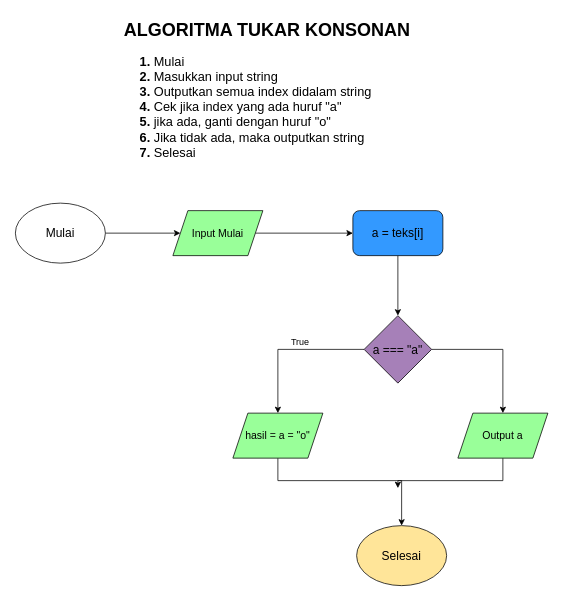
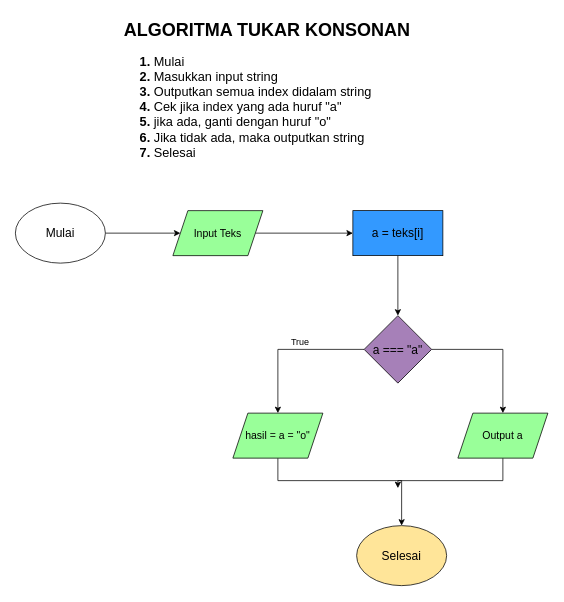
  <mxCell id="0" />
  <mxCell id="1" parent="0" />
  <mxCell id="2" value="&lt;h1 style=&quot;text-align: center;&quot;&gt;&lt;span style=&quot;background-color: initial;&quot;&gt;ALGORITMA TUKAR KONSONAN&lt;/span&gt;&lt;/h1&gt;&lt;h1 style=&quot;font-size: 17px;&quot;&gt;&lt;ol&gt;&lt;li&gt;&lt;span style=&quot;font-weight: 400;&quot;&gt;Mulai&lt;/span&gt;&lt;/li&gt;&lt;li&gt;&lt;span style=&quot;font-weight: 400;&quot;&gt;Masukkan input string&lt;/span&gt;&lt;/li&gt;&lt;li&gt;&lt;span style=&quot;font-weight: 400;&quot;&gt;Outputkan semua index didalam string&lt;/span&gt;&lt;/li&gt;&lt;li&gt;&lt;span style=&quot;font-weight: 400;&quot;&gt;Cek jika index yang ada huruf &quot;a&quot;&lt;/span&gt;&lt;/li&gt;&lt;li&gt;&lt;span style=&quot;font-weight: 400;&quot;&gt;jika ada, ganti dengan huruf &quot;o&quot;&lt;/span&gt;&lt;/li&gt;&lt;li&gt;&lt;span style=&quot;font-weight: 400;&quot;&gt;Jika tidak ada, maka outputkan string&lt;/span&gt;&lt;/li&gt;&lt;li&gt;&lt;span style=&quot;font-weight: 400;&quot;&gt;Selesai&lt;/span&gt;&lt;/li&gt;&lt;/ol&gt;&lt;/h1&gt;" style="text;html=1;strokeColor=none;fillColor=none;spacing=5;spacingTop=-20;whiteSpace=wrap;overflow=hidden;rounded=0;" parent="1" vertex="1"><mxGeometry x="160" y="20" width="551" height="210" as="geometry" /></mxCell>
  <mxCell id="3" style="edgeStyle=orthogonalEdgeStyle;rounded=0;orthogonalLoop=1;jettySize=auto;html=1;exitX=1;exitY=0.5;exitDx=0;exitDy=0;entryX=0;entryY=0.5;entryDx=0;entryDy=0;" edge="1" parent="1" source="4" target="6"><mxGeometry relative="1" as="geometry" /></mxCell>
  <mxCell id="4" value="&lt;font size=&quot;3&quot;&gt;Mulai&lt;/font&gt;" style="ellipse;whiteSpace=wrap;html=1;fillColor=#ffffff;" vertex="1" parent="1"><mxGeometry x="20" y="270" width="120" height="80" as="geometry" /></mxCell>
  <mxCell id="5" style="edgeStyle=orthogonalEdgeStyle;rounded=0;orthogonalLoop=1;jettySize=auto;html=1;exitX=1;exitY=0.5;exitDx=0;exitDy=0;entryX=0;entryY=0.5;entryDx=0;entryDy=0;" edge="1" parent="1" source="6" target="8"><mxGeometry relative="1" as="geometry" /></mxCell>
- <mxCell id="6" value="&lt;font style=&quot;font-size: 14px;&quot;&gt;Input Mulai&lt;/font&gt;" style="shape=parallelogram;perimeter=parallelogramPerimeter;whiteSpace=wrap;html=1;fixedSize=1;fillColor=#99FF99;" vertex="1" parent="1"><mxGeometry x="230" y="280" width="120" height="60" as="geometry" /></mxCell>
+ <mxCell id="6" value="&lt;font style=&quot;font-size: 14px;&quot;&gt;Input Teks&lt;/font&gt;" style="shape=parallelogram;perimeter=parallelogramPerimeter;whiteSpace=wrap;html=1;fixedSize=1;fillColor=#99FF99;" vertex="1" parent="1"><mxGeometry x="230" y="280" width="120" height="60" as="geometry" /></mxCell>
  <mxCell id="7" style="edgeStyle=orthogonalEdgeStyle;rounded=0;orthogonalLoop=1;jettySize=auto;html=1;exitX=0.5;exitY=1;exitDx=0;exitDy=0;entryX=0.5;entryY=0;entryDx=0;entryDy=0;" edge="1" parent="1" source="8" target="11"><mxGeometry relative="1" as="geometry" /></mxCell>
- <mxCell id="8" value="&lt;font size=&quot;3&quot;&gt;a = teks[i]&lt;/font&gt;" style="whiteSpace=wrap;html=1;fillColor=#3399FF;rounded=1;" vertex="1" parent="1"><mxGeometry x="470" y="280" width="120" height="60" as="geometry" /></mxCell>
+ <mxCell id="8" value="&lt;font size=&quot;3&quot;&gt;a = teks[i]&lt;/font&gt;" style="rounded=0;whiteSpace=wrap;html=1;fillColor=#3399FF;" vertex="1" parent="1"><mxGeometry x="470" y="280" width="120" height="60" as="geometry" /></mxCell>
  <mxCell id="9" style="edgeStyle=orthogonalEdgeStyle;rounded=0;orthogonalLoop=1;jettySize=auto;html=1;exitX=1;exitY=0.5;exitDx=0;exitDy=0;entryX=0.5;entryY=0;entryDx=0;entryDy=0;" edge="1" parent="1" source="11" target="15"><mxGeometry relative="1" as="geometry" /></mxCell>
  <mxCell id="10" style="edgeStyle=orthogonalEdgeStyle;rounded=0;orthogonalLoop=1;jettySize=auto;html=1;exitX=0;exitY=0.5;exitDx=0;exitDy=0;entryX=0.5;entryY=0;entryDx=0;entryDy=0;" edge="1" parent="1" source="11" target="13"><mxGeometry relative="1" as="geometry" /></mxCell>
  <mxCell id="11" value="&lt;font size=&quot;3&quot;&gt;a === &quot;a&quot;&lt;/font&gt;" style="rhombus;whiteSpace=wrap;html=1;fillColor=#A680B8;" vertex="1" parent="1"><mxGeometry x="485" y="420" width="90" height="90" as="geometry" /></mxCell>
  <mxCell id="12" style="edgeStyle=orthogonalEdgeStyle;rounded=0;orthogonalLoop=1;jettySize=auto;html=1;entryX=0.5;entryY=0;entryDx=0;entryDy=0;" edge="1" parent="1" source="13" target="16"><mxGeometry relative="1" as="geometry"><Array as="points"><mxPoint x="370" y="640" /><mxPoint x="535" y="640" /></Array></mxGeometry></mxCell>
  <mxCell id="13" value="&lt;font style=&quot;font-size: 14px;&quot;&gt;hasil = a = &quot;o&quot;&lt;/font&gt;" style="shape=parallelogram;perimeter=parallelogramPerimeter;whiteSpace=wrap;html=1;fixedSize=1;fillColor=#99FF99;" vertex="1" parent="1"><mxGeometry x="310" y="550" width="120" height="60" as="geometry" /></mxCell>
  <mxCell id="14" style="edgeStyle=orthogonalEdgeStyle;rounded=0;orthogonalLoop=1;jettySize=auto;html=1;" edge="1" parent="1" source="15"><mxGeometry relative="1" as="geometry"><mxPoint x="530" y="650" as="targetPoint" /><Array as="points"><mxPoint x="670" y="640" /><mxPoint x="530" y="640" /></Array></mxGeometry></mxCell>
  <mxCell id="15" value="&lt;font style=&quot;font-size: 14px;&quot;&gt;Output a&lt;/font&gt;" style="shape=parallelogram;perimeter=parallelogramPerimeter;whiteSpace=wrap;html=1;fixedSize=1;fillColor=#99FF99;" vertex="1" parent="1"><mxGeometry x="610" y="550" width="120" height="60" as="geometry" /></mxCell>
  <mxCell id="16" value="&lt;font size=&quot;3&quot;&gt;Selesai&lt;/font&gt;" style="ellipse;whiteSpace=wrap;html=1;fillColor=#FFE599;" vertex="1" parent="1"><mxGeometry x="475" y="700" width="120" height="80" as="geometry" /></mxCell>
  <mxCell id="17" value="True" style="text;html=1;strokeColor=none;fillColor=none;align=center;verticalAlign=middle;whiteSpace=wrap;rounded=0;" vertex="1" parent="1"><mxGeometry x="370" y="440" width="60" height="30" as="geometry" /></mxCell>
